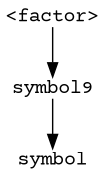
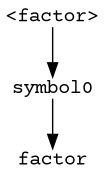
  digraph {
    fontname="Courier Prime"
    node [color=brown fontname="Courier Prime" shape=plain]
    edge [color=black fontname="Courier Prime"]
    n1 [color=gray40 label="\<factor\>"]
-   n2 [label=symbol9]
-   n3 [label=symbol]
+   n2 [label=symbol0]
+   n3 [label=factor]
    n1 -> n2
    n2 -> n3
  }
